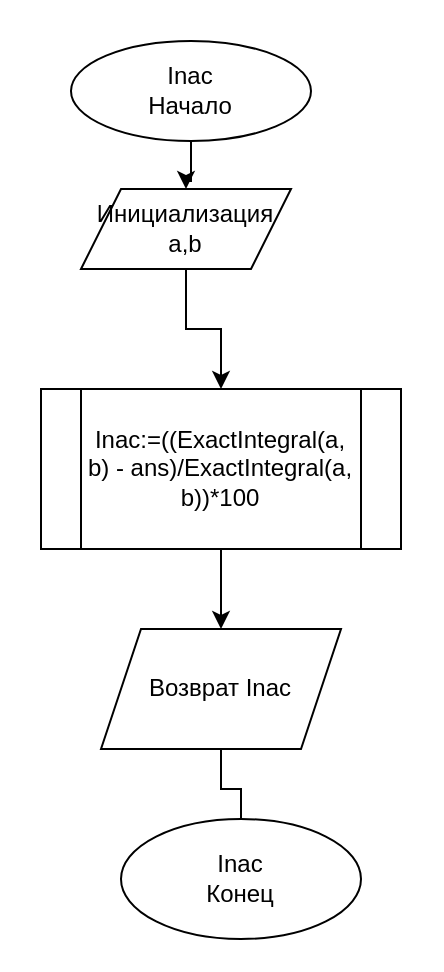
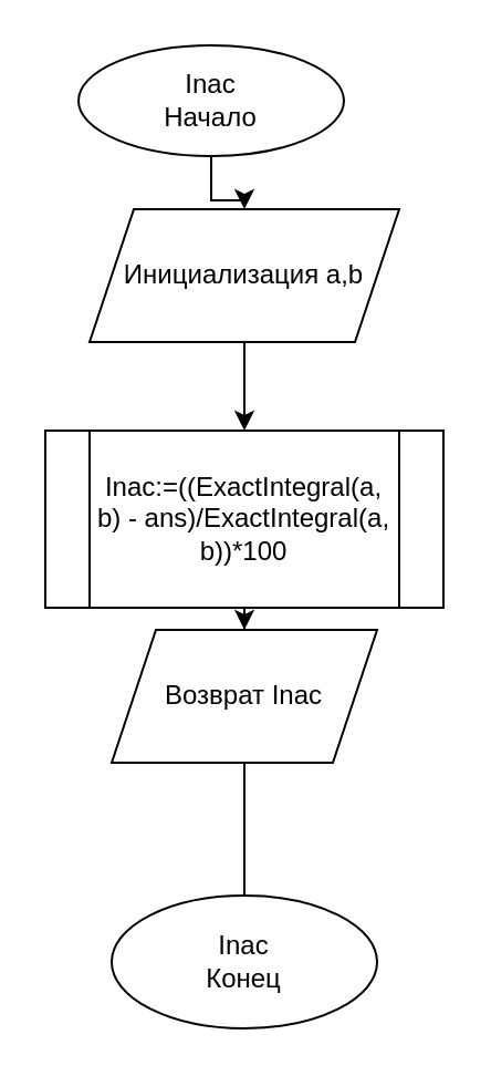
  <mxCell id="0" />
  <mxCell id="1" parent="0" />
  <mxCell id="2" style="edgeStyle=orthogonalEdgeStyle;rounded=0;orthogonalLoop=1;jettySize=auto;html=1;" edge="1" parent="1" source="3" target="5"><mxGeometry relative="1" as="geometry"><mxPoint x="110" y="104" as="targetPoint" /></mxGeometry></mxCell>
  <mxCell id="3" value="Inac&lt;div&gt;Начало&lt;/div&gt;" style="ellipse;whiteSpace=wrap;html=1;" vertex="1" parent="1"><mxGeometry x="35" y="20" width="120" height="50" as="geometry" /></mxCell>
  <mxCell id="4" style="edgeStyle=orthogonalEdgeStyle;rounded=0;orthogonalLoop=1;jettySize=auto;html=1;" edge="1" parent="1" source="5" target="6"><mxGeometry relative="1" as="geometry"><mxPoint x="110" y="194" as="targetPoint" /></mxGeometry></mxCell>
- <mxCell id="5" value="Инициализация a,b" style="shape=parallelogram;perimeter=parallelogramPerimeter;whiteSpace=wrap;html=1;fixedSize=1;" vertex="1" parent="1"><mxGeometry x="40" y="94" width="105" height="40" as="geometry" /></mxCell>
+ <mxCell id="5" value="Инициализация a,b" style="shape=parallelogram;perimeter=parallelogramPerimeter;whiteSpace=wrap;html=1;fixedSize=1;" vertex="1" parent="1"><mxGeometry x="40" y="94" width="140" height="60" as="geometry" /></mxCell>
  <mxCell id="6" value="" style="rounded=0;whiteSpace=wrap;html=1;" vertex="1" parent="1"><mxGeometry x="20" y="194" width="180" height="80" as="geometry" /></mxCell>
  <mxCell id="7" style="edgeStyle=orthogonalEdgeStyle;rounded=0;orthogonalLoop=1;jettySize=auto;html=1;" edge="1" parent="1" source="8" target="10"><mxGeometry relative="1" as="geometry"><mxPoint x="110" y="314" as="targetPoint" /></mxGeometry></mxCell>
  <mxCell id="8" value="Inac:=((ExactIntegral(a, b) - ans)/ExactIntegral(a, b))*100" style="rounded=0;whiteSpace=wrap;html=1;" vertex="1" parent="1"><mxGeometry x="40" y="194" width="140" height="80" as="geometry" /></mxCell>
  <mxCell id="9" style="edgeStyle=orthogonalEdgeStyle;rounded=0;orthogonalLoop=1;jettySize=auto;html=1;endArrow=none;" edge="1" parent="1" source="10" target="11"><mxGeometry relative="1" as="geometry"><mxPoint x="110" y="404" as="targetPoint" /></mxGeometry></mxCell>
- <mxCell id="10" value="Возврат Inac" style="shape=parallelogram;perimeter=parallelogramPerimeter;whiteSpace=wrap;html=1;fixedSize=1;" vertex="1" parent="1"><mxGeometry x="50" y="314" width="120" height="60" as="geometry" /></mxCell>
- <mxCell id="11" value="Inac&lt;div&gt;Конец&lt;/div&gt;" style="ellipse;whiteSpace=wrap;html=1;" vertex="1" parent="1"><mxGeometry x="60" y="409" width="120" height="60" as="geometry" /></mxCell>
+ <mxCell id="10" value="Возврат Inac" style="shape=parallelogram;perimeter=parallelogramPerimeter;whiteSpace=wrap;html=1;fixedSize=1;" vertex="1" parent="1"><mxGeometry x="50" y="284" width="120" height="60" as="geometry" /></mxCell>
+ <mxCell id="11" value="Inac&lt;div&gt;Конец&lt;/div&gt;" style="ellipse;whiteSpace=wrap;html=1;" vertex="1" parent="1"><mxGeometry x="50" y="404" width="120" height="60" as="geometry" /></mxCell>
